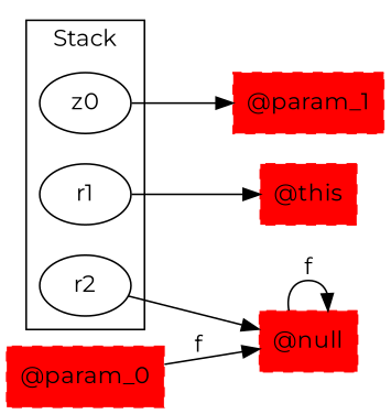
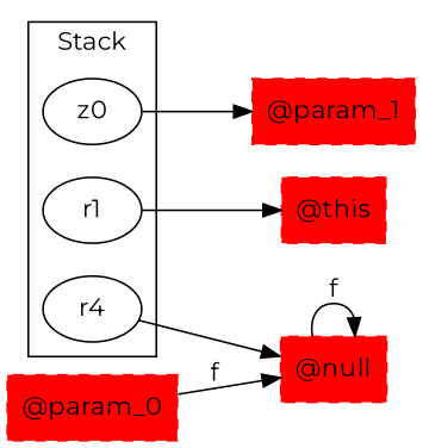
  digraph {
    rankDir=LR
    rankdir=LR
    fontname=Montserrat
    node [fontname=Montserrat color=red shape=box style="filled,dashed"]
    edge [fontname=Montserrat]
    r1 [color="" shape="" style=""]
-   r2 [color="" shape="" style=""]
+   r2 [label=r4 color="" shape="" style=""]
    z0 [color="" shape="" style=""]
    "@this"
    "@null"
    "@param_1"
    "@param_0"
    subgraph cluster_1 {
      label=Stack
      r1
      r2
      z0
    }
    r1 -> "@this"
    r2 -> "@null"
    z0 -> "@param_1"
    "@null" -> "@null" [label=f weight=0.2]
    "@param_0" -> "@null" [label=f weight=0.2]
  }
